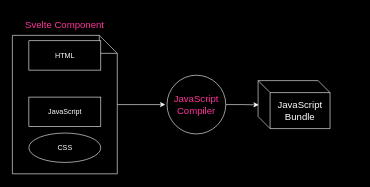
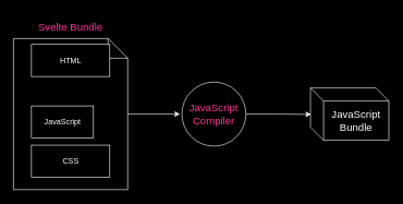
  <mxCell id="0" />
  <mxCell id="1" parent="0" />
  <mxCell id="2" value="" style="edgeStyle=orthogonalEdgeStyle;rounded=0;orthogonalLoop=1;jettySize=auto;html=1;fontSize=16;fontColor=#FF3399;strokeColor=#FFFFFF;" edge="1" parent="1" source="3"><mxGeometry relative="1" as="geometry"><mxPoint x="275" y="174" as="targetPoint" /></mxGeometry></mxCell>
  <mxCell id="3" value="" style="shape=note;whiteSpace=wrap;html=1;backgroundOutline=1;darkOpacity=0.05;fillColor=#000000;strokeColor=#FFFFFF;" vertex="1" parent="1"><mxGeometry x="20" y="58.5" width="175" height="231" as="geometry" /></mxCell>
  <mxCell id="4" value="HTML" style="rounded=0;whiteSpace=wrap;html=1;strokeColor=#FFFFFF;fillColor=#000000;fontColor=#FFFFFF;" vertex="1" parent="1"><mxGeometry x="47.5" y="67.5" width="120" height="49" as="geometry" /></mxCell>
- <mxCell id="5" value="JavaScript" style="rounded=0;whiteSpace=wrap;html=1;strokeColor=#FFFFFF;fillColor=#000000;fontColor=#FFFFFF;" vertex="1" parent="1"><mxGeometry x="47.5" y="161.5" width="120" height="49" as="geometry" /></mxCell>
- <mxCell id="6" value="CSS" style="ellipse;whiteSpace=wrap;html=1;strokeColor=#FFFFFF;fillColor=#000000;fontColor=#FFFFFF;" vertex="1" parent="1"><mxGeometry x="47.5" y="221.5" width="120" height="49" as="geometry" /></mxCell>
- <mxCell id="7" value="Svelte Component" style="text;html=1;strokeColor=none;fillColor=none;align=center;verticalAlign=middle;whiteSpace=wrap;rounded=0;fontSize=16;fontColor=#FF3399;" vertex="1" parent="1"><mxGeometry x="29" y="20.5" width="157" height="41" as="geometry" /></mxCell>
+ <mxCell id="5" value="JavaScript" style="rounded=0;whiteSpace=wrap;html=1;strokeColor=#FFFFFF;fillColor=#000000;fontColor=#FFFFFF;" vertex="1" parent="1"><mxGeometry x="47.5" y="161.5" width="95" height="49" as="geometry" /></mxCell>
+ <mxCell id="6" value="CSS" style="rounded=0;whiteSpace=wrap;html=1;strokeColor=#FFFFFF;fillColor=#000000;fontColor=#FFFFFF;" vertex="1" parent="1"><mxGeometry x="47.5" y="221.5" width="120" height="49" as="geometry" /></mxCell>
+ <mxCell id="7" value="Svelte Bundle" style="text;html=1;strokeColor=none;fillColor=none;align=center;verticalAlign=middle;whiteSpace=wrap;rounded=0;fontSize=16;fontColor=#FF3399;" vertex="1" parent="1"><mxGeometry x="29" y="20.5" width="157" height="41" as="geometry" /></mxCell>
  <mxCell id="8" value="" style="edgeStyle=orthogonalEdgeStyle;rounded=0;orthogonalLoop=1;jettySize=auto;html=1;strokeColor=#FFFFFF;fontSize=16;fontColor=#FFFFFF;entryX=0.008;entryY=0.506;entryDx=0;entryDy=0;entryPerimeter=0;" edge="1" parent="1" source="9" target="10"><mxGeometry relative="1" as="geometry"><mxPoint x="456" y="174" as="targetPoint" /></mxGeometry></mxCell>
  <mxCell id="9" value="JavaScript Compiler" style="ellipse;whiteSpace=wrap;html=1;aspect=fixed;strokeColor=#FFFFFF;fillColor=#000000;fontSize=16;fontColor=#FF3399;" vertex="1" parent="1"><mxGeometry x="278" y="125" width="98" height="98" as="geometry" /></mxCell>
- <mxCell id="10" value="JavaScript Bundle" style="shape=cube;whiteSpace=wrap;html=1;boundedLbl=1;backgroundOutline=1;darkOpacity=0.05;darkOpacity2=0.1;strokeColor=#FFFFFF;fillColor=#000000;fontSize=16;fontColor=#FFFFFF;" vertex="1" parent="1"><mxGeometry x="430" y="134" width="120" height="80" as="geometry" /></mxCell>
+ <mxCell id="10" value="JavaScript Bundle" style="shape=cube;whiteSpace=wrap;html=1;boundedLbl=1;backgroundOutline=1;darkOpacity=0.05;darkOpacity2=0.1;strokeColor=#FFFFFF;fillColor=#000000;fontSize=16;fontColor=#FFFFFF;" vertex="1" parent="1"><mxGeometry x="475" y="134" width="120" height="80" as="geometry" /></mxCell>
